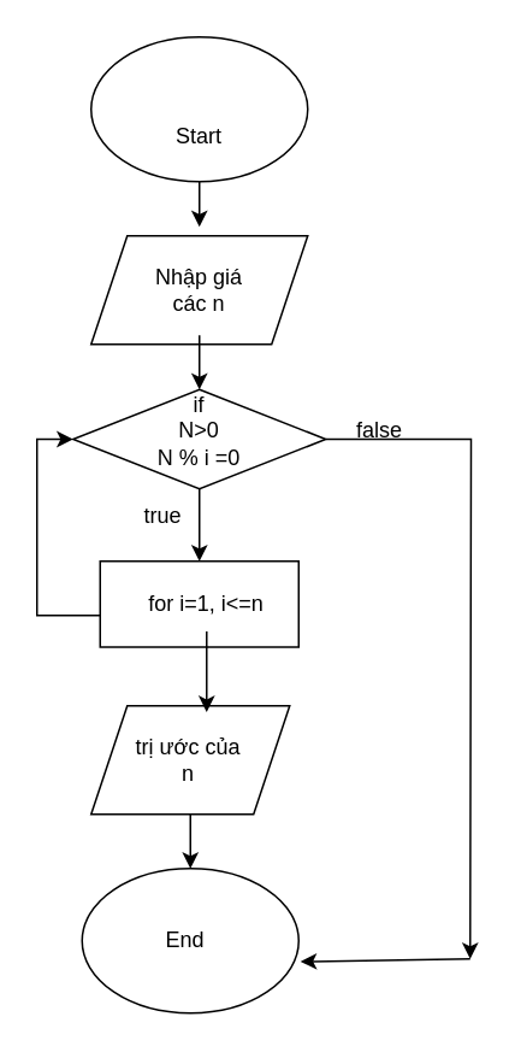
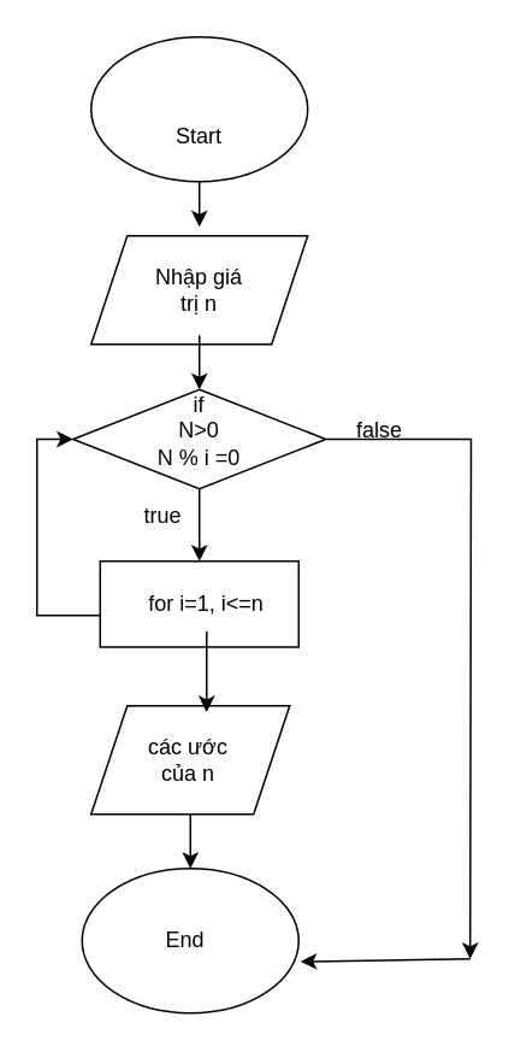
  <mxCell id="0" />
  <mxCell id="1" parent="0" />
  <mxCell id="2" value="" style="shape=parallelogram;perimeter=parallelogramPerimeter;whiteSpace=wrap;html=1;fixedSize=1;" vertex="1" parent="1"><mxGeometry x="50" y="130" width="120" height="60" as="geometry" /></mxCell>
  <mxCell id="3" style="edgeStyle=orthogonalEdgeStyle;rounded=0;orthogonalLoop=1;jettySize=auto;html=1;entryX=0.5;entryY=0;entryDx=0;entryDy=0;" edge="1" parent="1" source="4" target="18"><mxGeometry relative="1" as="geometry" /></mxCell>
  <mxCell id="4" value="" style="shape=parallelogram;perimeter=parallelogramPerimeter;whiteSpace=wrap;html=1;fixedSize=1;" vertex="1" parent="1"><mxGeometry x="50" y="390" width="110" height="60" as="geometry" /></mxCell>
  <mxCell id="5" style="edgeStyle=orthogonalEdgeStyle;rounded=0;orthogonalLoop=1;jettySize=auto;html=1;entryX=0.5;entryY=0;entryDx=0;entryDy=0;" edge="1" parent="1" target="12"><mxGeometry relative="1" as="geometry"><mxPoint x="110" y="185" as="sourcePoint" /></mxGeometry></mxCell>
  <mxCell id="6" style="edgeStyle=orthogonalEdgeStyle;rounded=0;orthogonalLoop=1;jettySize=auto;html=1;entryX=0.5;entryY=0;entryDx=0;entryDy=0;" edge="1" parent="1" source="7"><mxGeometry relative="1" as="geometry"><mxPoint x="110" y="125" as="targetPoint" /></mxGeometry></mxCell>
  <mxCell id="7" value="" style="ellipse;whiteSpace=wrap;html=1;" vertex="1" parent="1"><mxGeometry x="50" y="20" width="120" height="80" as="geometry" /></mxCell>
  <mxCell id="8" value="&lt;font style=&quot;vertical-align: inherit;&quot;&gt;&lt;font style=&quot;vertical-align: inherit;&quot;&gt;Start&lt;/font&gt;&lt;/font&gt;" style="text;html=1;align=center;verticalAlign=middle;whiteSpace=wrap;rounded=0;" vertex="1" parent="1"><mxGeometry x="80" y="60" width="60" height="30" as="geometry" /></mxCell>
- <mxCell id="9" value="&lt;font style=&quot;vertical-align: inherit;&quot;&gt;&lt;font style=&quot;vertical-align: inherit;&quot;&gt;Nhập giá các n&lt;/font&gt;&lt;/font&gt;" style="text;html=1;align=center;verticalAlign=middle;whiteSpace=wrap;rounded=0;" vertex="1" parent="1"><mxGeometry x="80" y="140" width="60" height="40" as="geometry" /></mxCell>
+ <mxCell id="9" value="&lt;font style=&quot;vertical-align: inherit;&quot;&gt;&lt;font style=&quot;vertical-align: inherit;&quot;&gt;Nhập giá trị n&lt;/font&gt;&lt;/font&gt;" style="text;html=1;align=center;verticalAlign=middle;whiteSpace=wrap;rounded=0;" vertex="1" parent="1"><mxGeometry x="80" y="140" width="60" height="40" as="geometry" /></mxCell>
  <mxCell id="10" style="edgeStyle=orthogonalEdgeStyle;rounded=0;orthogonalLoop=1;jettySize=auto;html=1;entryX=0.5;entryY=0;entryDx=0;entryDy=0;" edge="1" parent="1" source="12" target="15"><mxGeometry relative="1" as="geometry" /></mxCell>
  <mxCell id="11" style="edgeStyle=orthogonalEdgeStyle;rounded=0;orthogonalLoop=1;jettySize=auto;html=1;" edge="1" parent="1" source="12"><mxGeometry relative="1" as="geometry"><mxPoint x="260" y="530" as="targetPoint" /></mxGeometry></mxCell>
  <mxCell id="12" value="" style="rhombus;whiteSpace=wrap;html=1;" vertex="1" parent="1"><mxGeometry x="40" y="215" width="140" height="55" as="geometry" /></mxCell>
- <mxCell id="13" value="&lt;font style=&quot;vertical-align: inherit;&quot;&gt;&lt;font style=&quot;vertical-align: inherit;&quot;&gt;trị ước của n&lt;/font&gt;&lt;/font&gt;" style="text;html=1;align=center;verticalAlign=middle;whiteSpace=wrap;rounded=0;" vertex="1" parent="1"><mxGeometry x="74" y="405" width="60" height="30" as="geometry" /></mxCell>
+ <mxCell id="13" value="&lt;font style=&quot;vertical-align: inherit;&quot;&gt;&lt;font style=&quot;vertical-align: inherit;&quot;&gt;các ước của n&lt;/font&gt;&lt;/font&gt;" style="text;html=1;align=center;verticalAlign=middle;whiteSpace=wrap;rounded=0;" vertex="1" parent="1"><mxGeometry x="74" y="405" width="60" height="30" as="geometry" /></mxCell>
  <mxCell id="14" style="edgeStyle=orthogonalEdgeStyle;rounded=0;orthogonalLoop=1;jettySize=auto;html=1;entryX=0;entryY=0.5;entryDx=0;entryDy=0;" edge="1" parent="1" source="15" target="12"><mxGeometry relative="1" as="geometry"><mxPoint x="0" y="240" as="targetPoint" /><Array as="points"><mxPoint x="20" y="340" /><mxPoint x="20" y="243" /></Array></mxGeometry></mxCell>
  <mxCell id="15" value="" style="rounded=0;whiteSpace=wrap;html=1;" vertex="1" parent="1"><mxGeometry x="55" y="310" width="110" height="47.5" as="geometry" /></mxCell>
  <mxCell id="16" value="&lt;font style=&quot;vertical-align: inherit;&quot;&gt;&lt;font style=&quot;vertical-align: inherit;&quot;&gt;if&lt;/font&gt;&lt;/font&gt;&lt;div&gt;&lt;font style=&quot;vertical-align: inherit;&quot;&gt;&lt;font style=&quot;vertical-align: inherit;&quot;&gt;&lt;font style=&quot;vertical-align: inherit;&quot;&gt;&lt;font style=&quot;vertical-align: inherit;&quot;&gt;N&amp;gt;0&lt;/font&gt;&lt;/font&gt;&lt;/font&gt;&lt;/font&gt;&lt;/div&gt;&lt;div&gt;&lt;font style=&quot;vertical-align: inherit;&quot;&gt;&lt;font style=&quot;vertical-align: inherit;&quot;&gt;N % i =0&lt;/font&gt;&lt;/font&gt;&lt;/div&gt;" style="text;html=1;align=center;verticalAlign=middle;whiteSpace=wrap;rounded=0;" vertex="1" parent="1"><mxGeometry x="80" y="222.5" width="60" height="30" as="geometry" /></mxCell>
  <mxCell id="17" value="&lt;font style=&quot;vertical-align: inherit;&quot;&gt;&lt;font style=&quot;vertical-align: inherit;&quot;&gt;for i=1, i&amp;lt;=n&lt;/font&gt;&lt;/font&gt;" style="text;html=1;align=center;verticalAlign=middle;whiteSpace=wrap;rounded=0;" vertex="1" parent="1"><mxGeometry x="74" y="318.75" width="80" height="30" as="geometry" /></mxCell>
  <mxCell id="18" value="" style="ellipse;whiteSpace=wrap;html=1;" vertex="1" parent="1"><mxGeometry x="45" y="480" width="120" height="80" as="geometry" /></mxCell>
  <mxCell id="19" value="End&amp;nbsp;" style="text;html=1;align=center;verticalAlign=middle;whiteSpace=wrap;rounded=0;" vertex="1" parent="1"><mxGeometry x="74" y="505" width="60" height="30" as="geometry" /></mxCell>
  <mxCell id="20" style="edgeStyle=orthogonalEdgeStyle;rounded=0;orthogonalLoop=1;jettySize=auto;html=1;entryX=0.582;entryY=0.058;entryDx=0;entryDy=0;entryPerimeter=0;" edge="1" parent="1" source="17" target="4"><mxGeometry relative="1" as="geometry" /></mxCell>
  <mxCell id="21" value="" style="endArrow=classic;html=1;rounded=0;entryX=1.008;entryY=0.644;entryDx=0;entryDy=0;entryPerimeter=0;" edge="1" parent="1" target="18"><mxGeometry width="50" height="50" relative="1" as="geometry"><mxPoint x="260" y="530" as="sourcePoint" /><mxPoint x="160" y="350" as="targetPoint" /></mxGeometry></mxCell>
  <mxCell id="22" value="false" style="text;html=1;align=center;verticalAlign=middle;whiteSpace=wrap;rounded=0;" vertex="1" parent="1"><mxGeometry x="180" y="222.5" width="60" height="30" as="geometry" /></mxCell>
  <mxCell id="23" value="true" style="text;html=1;align=center;verticalAlign=middle;whiteSpace=wrap;rounded=0;" vertex="1" parent="1"><mxGeometry x="60" y="270" width="60" height="30" as="geometry" /></mxCell>
